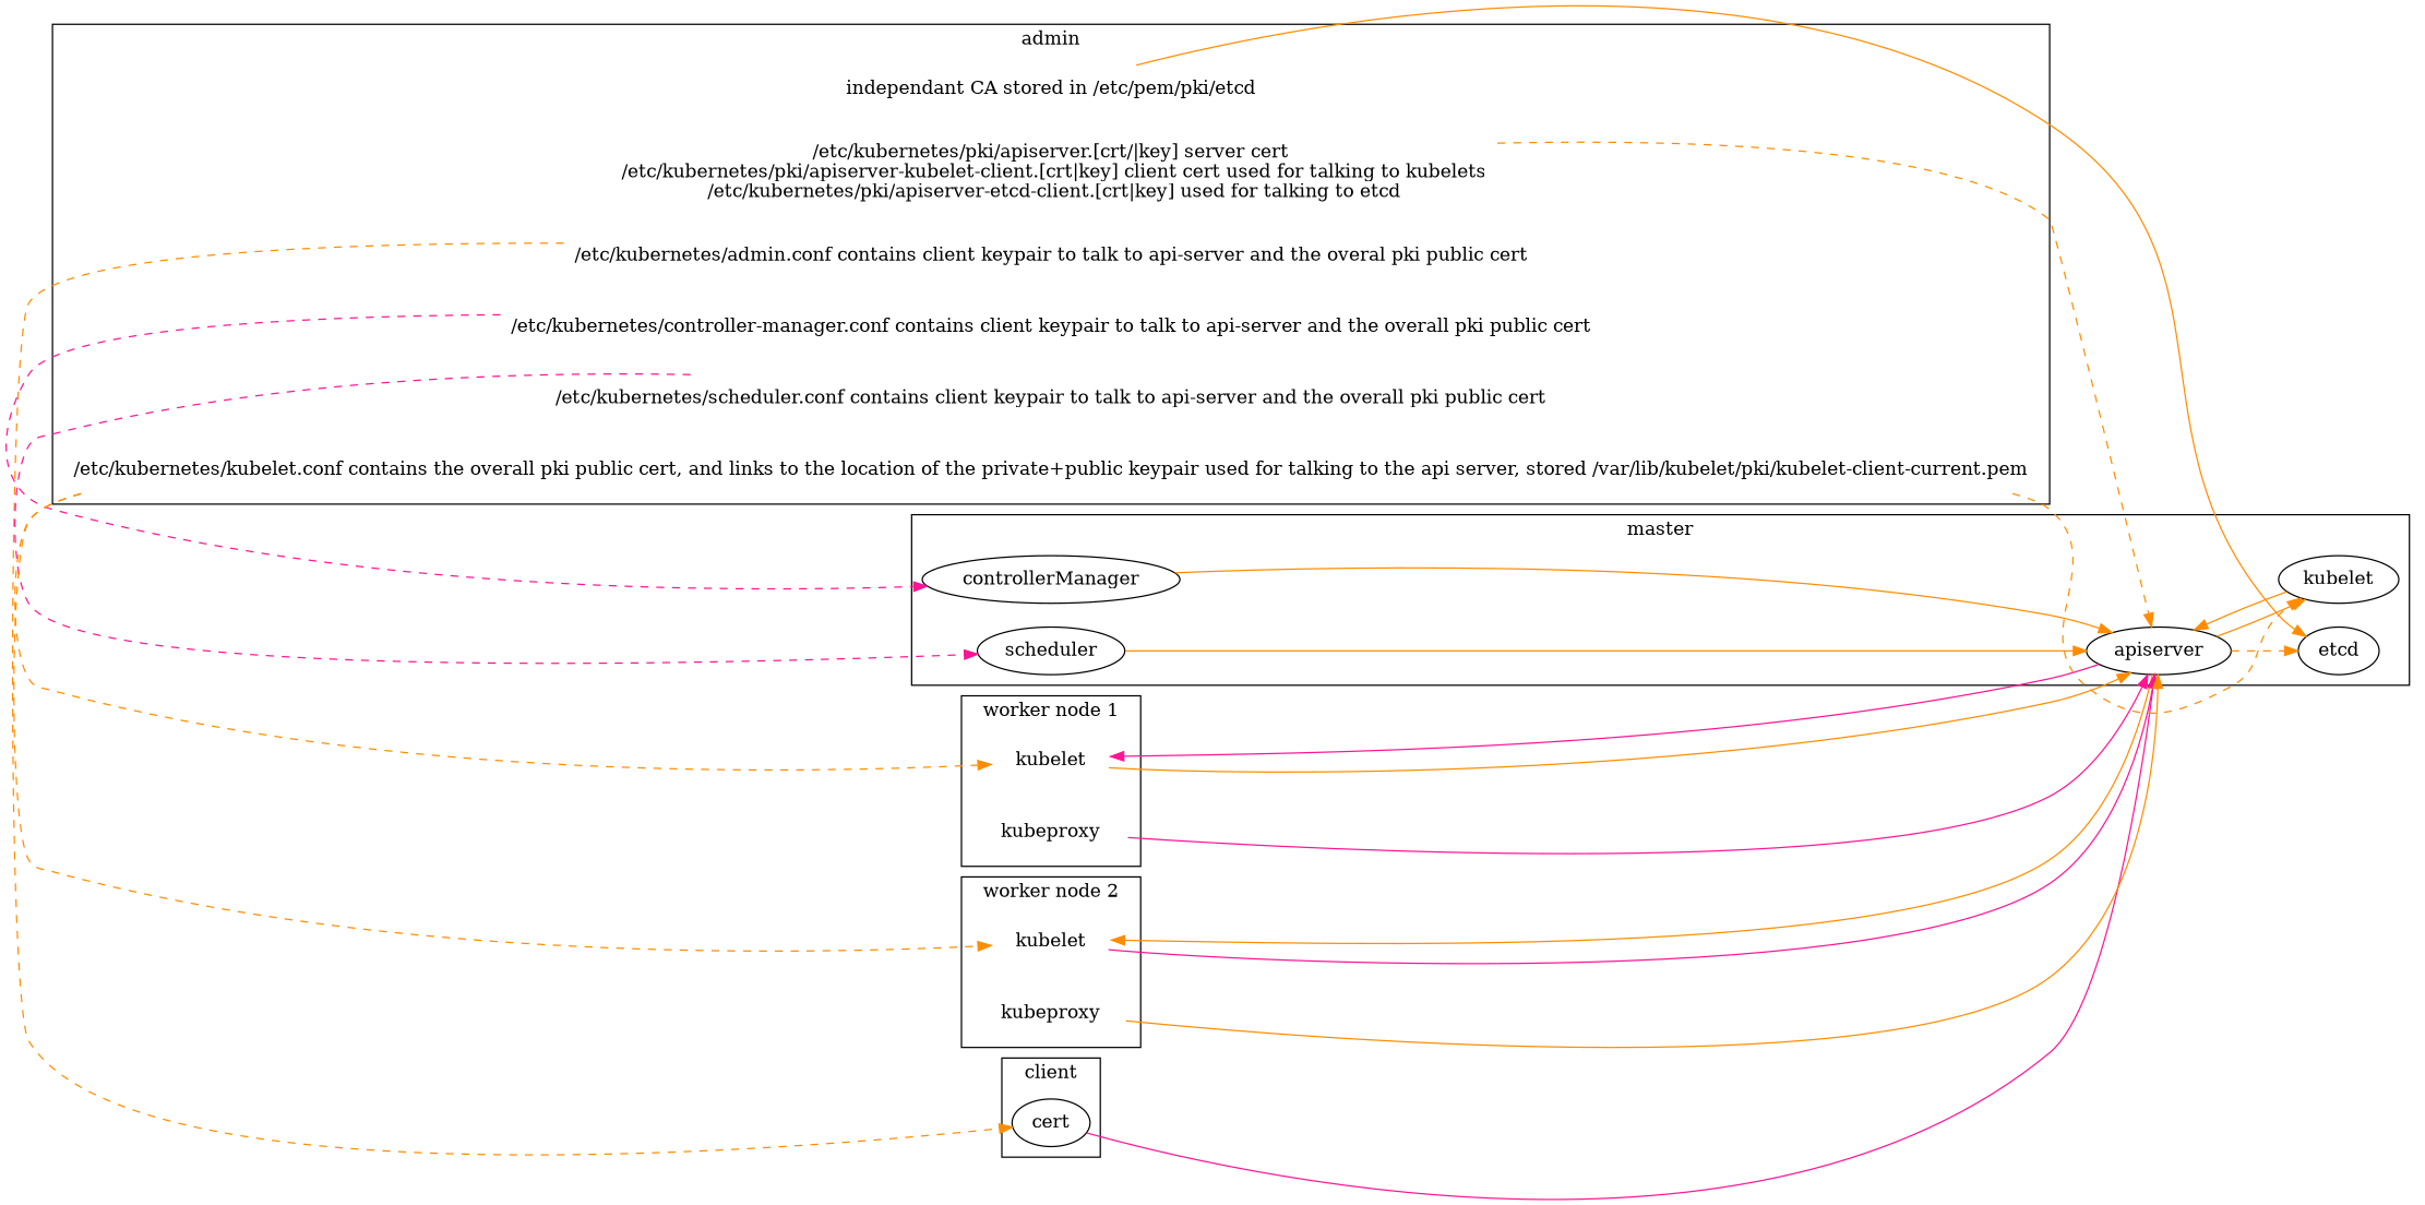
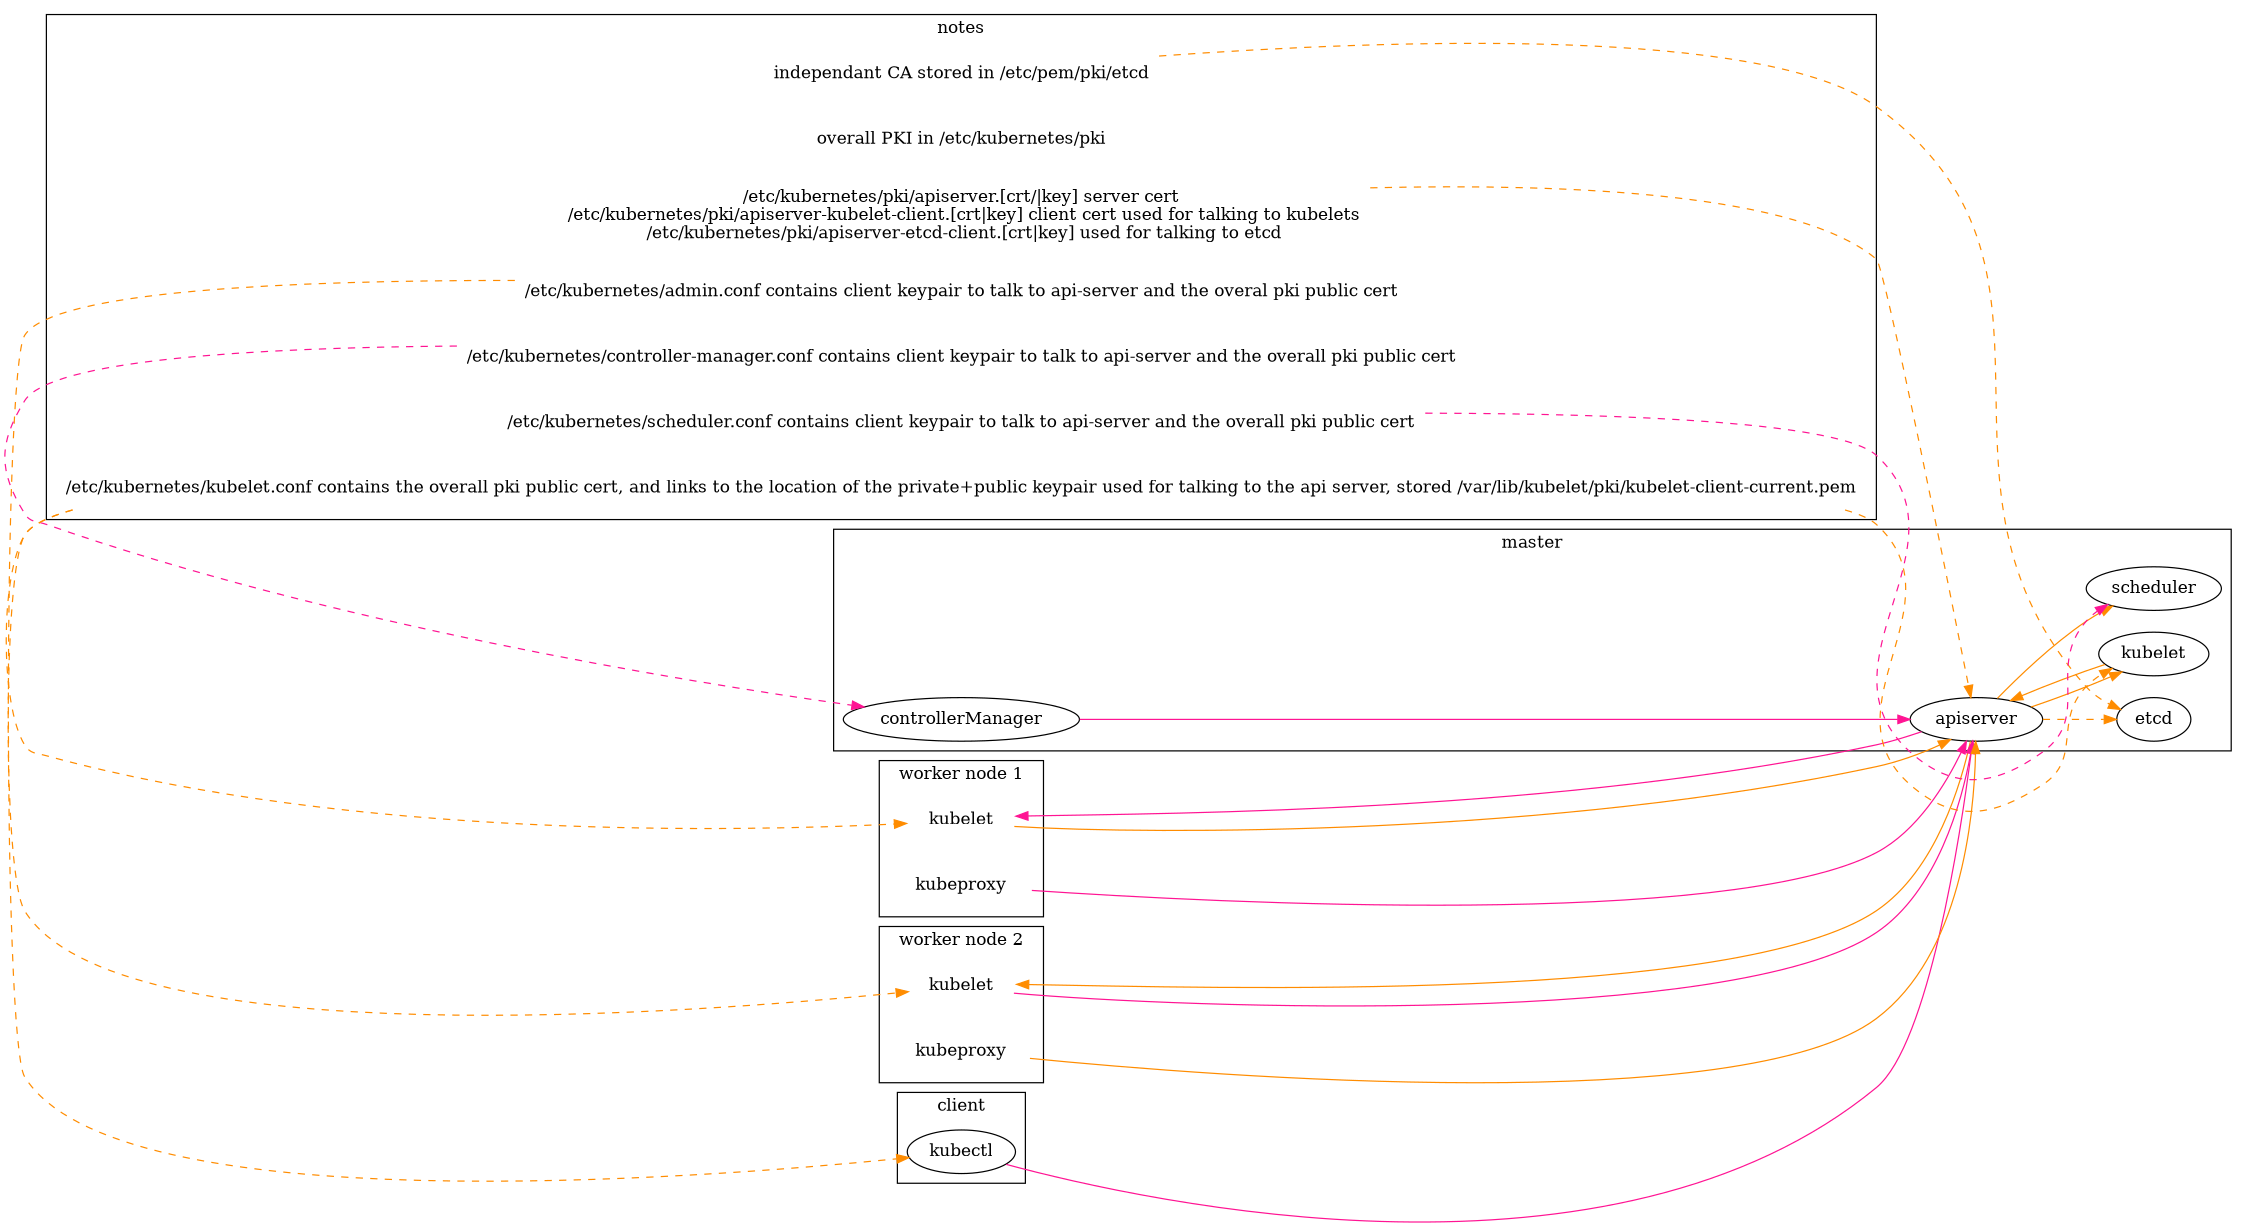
  digraph {
    rankdir=LR
    edge [color=darkorange]
    apiserver
    etcd
    kubelet
    controllerManager
    scheduler
-   kubectl [label=cert]
+   kubectl
    n7 [color=white label=kubelet style=filled]
    n8 [color=white label=kubeproxy style=filled]
    n9 [color=white label=kubelet style=filled]
    n10 [color=white label=kubeproxy style=filled]
    n11 [label="independant CA stored in /etc/pem/pki/etcd" shape=plaintext]
+   n12 [label="overall PKI in /etc/kubernetes/pki" shape=plaintext]
    n13 [label="/etc/kubernetes/pki/apiserver.[crt/|key] server cert\n /etc/kubernetes/pki/apiserver-kubelet-client.[crt|key] client cert used for talking to kubelets\n /etc/kubernetes/pki/apiserver-etcd-client.[crt|key] used for talking to etcd" shape=plaintext]
    n14 [label="/etc/kubernetes/admin.conf contains client keypair to talk to api-server and the overal pki public cert" shape=plaintext]
    n15 [label="/etc/kubernetes/controller-manager.conf contains client keypair to talk to api-server and the overall pki public cert" shape=plaintext]
    n16 [label="/etc/kubernetes/scheduler.conf contains client keypair to talk to api-server and the overall pki public cert" shape=plaintext]
    n17 [label="/etc/kubernetes/kubelet.conf contains the overall pki public cert, and links to the location of the private+public keypair used for talking to the api server, stored /var/lib/kubelet/pki/kubelet-client-current.pem" shape=plaintext]
    subgraph cluster_1 {
      label=master
      apiserver
      etcd
      kubelet
      controllerManager
      scheduler
    }
    subgraph cluster_2 {
      label=client
      kubectl
    }
    subgraph cluster_3 {
      label="worker node 1"
      n7
      n8
    }
    subgraph cluster_4 {
      label="worker node 2"
      n9
      n10
    }
    subgraph cluster_5 {
-     label=admin
+     label=notes
      n11
+     n12
      n13
      n14
      n15
      n16
      n17
    }
    apiserver -> etcd [style=dashed]
    apiserver -> kubelet
    apiserver -> n7 [color=deeppink]
    apiserver -> n9
    kubelet -> apiserver
-   controllerManager -> apiserver
-   scheduler -> apiserver
+   controllerManager -> apiserver [color=deeppink]
+   apiserver -> scheduler
    kubectl -> apiserver [color=deeppink]
    n7 -> apiserver
    n8 -> apiserver [color=deeppink]
    n9 -> apiserver [color=deeppink]
    n10 -> apiserver
-   n11 -> etcd [constraint=false style=solid]
+   n11 -> etcd [constraint=false style=dashed]
    n13 -> apiserver [constraint=false style=dashed]
    n14 -> kubectl [constraint=false style=dashed]
    n15 -> controllerManager [color=deeppink constraint=false style=dashed]
    n16 -> scheduler [color=deeppink constraint=false style=dashed]
    n17 -> kubelet [constraint=false style=dashed]
    n17 -> n7 [constraint=false style=dashed]
    n17 -> n9 [constraint=false style=dashed]
  }
